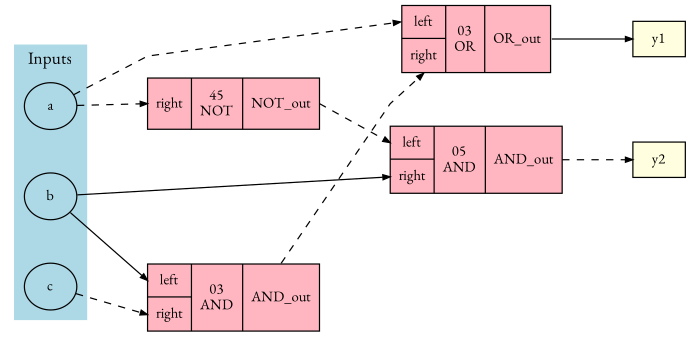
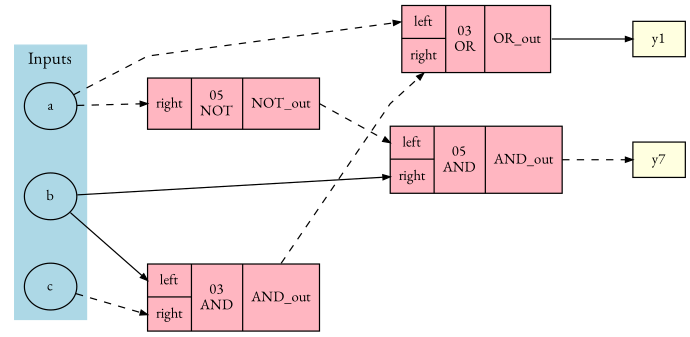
  digraph {
    concentrate=false
    fontname="EB Garamond"
    nodesep=0.5
    ordering=out
    rankdir=LR
    ranksep=0.8
    splines=polyline
    node [fillcolor=lightpink fontname="EB Garamond" fontsize=12 margin=0.1 penwidth=1.0 shape=record style=filled]
    edge [arrowhead=normal arrowsize=0.6 fontname="EB Garamond" fontsize=10 headport=A penwidth=1.0 style=dashed]
    n1 [fillcolor=lightblue height=0.4 label=a shape=ellipse width=0.6]
    n2 [fillcolor=lightblue height=0.4 label=b shape=ellipse width=0.6]
    n3 [fillcolor=lightblue height=0.4 label=c shape=ellipse width=0.6]
    n4 [height=0.4 label="{{<A> left|<B> right}|{03\nOR}|<out> OR_out}" width=0.6]
-   n5 [height=0.4 label="{{<A> right}|{45\nNOT}|<out> NOT_out}" width=0.6]
+   n5 [height=0.4 label="{{<A> right}|{05\nNOT}|<out> NOT_out}" width=0.6]
    n6 [height=0.4 label="{{<A> left|<B> right}|{03\nAND}|<out> AND_out}" width=0.6]
    n7 [height=0.4 label="{{<A> left|<B> right}|{05\nAND}|<out> AND_out}" width=0.6]
    n8 [fillcolor=lightyellow height=0.4 label=y1 shape=box width=0.6]
-   n9 [fillcolor=lightyellow height=0.4 label=y2 shape=box width=0.6]
+   n9 [fillcolor=lightyellow height=0.4 label=y7 shape=box width=0.6]
    subgraph cluster_1 {
      color=lightblue
      label=Inputs
      rank=source
      style=filled
      n1
      n2
      n3
    }
    n1 -> n4
    n1 -> n5
    n2 -> n6 [style=bold]
    n2 -> n7 [headport=B style=bold]
    n3 -> n6 [headport=B]
    n4 -> n8 [style=bold tailport=out]
    n5 -> n7 [tailport=out]
    n6 -> n4 [headport=B tailport=out]
    n7 -> n9 [tailport=out]
  }
